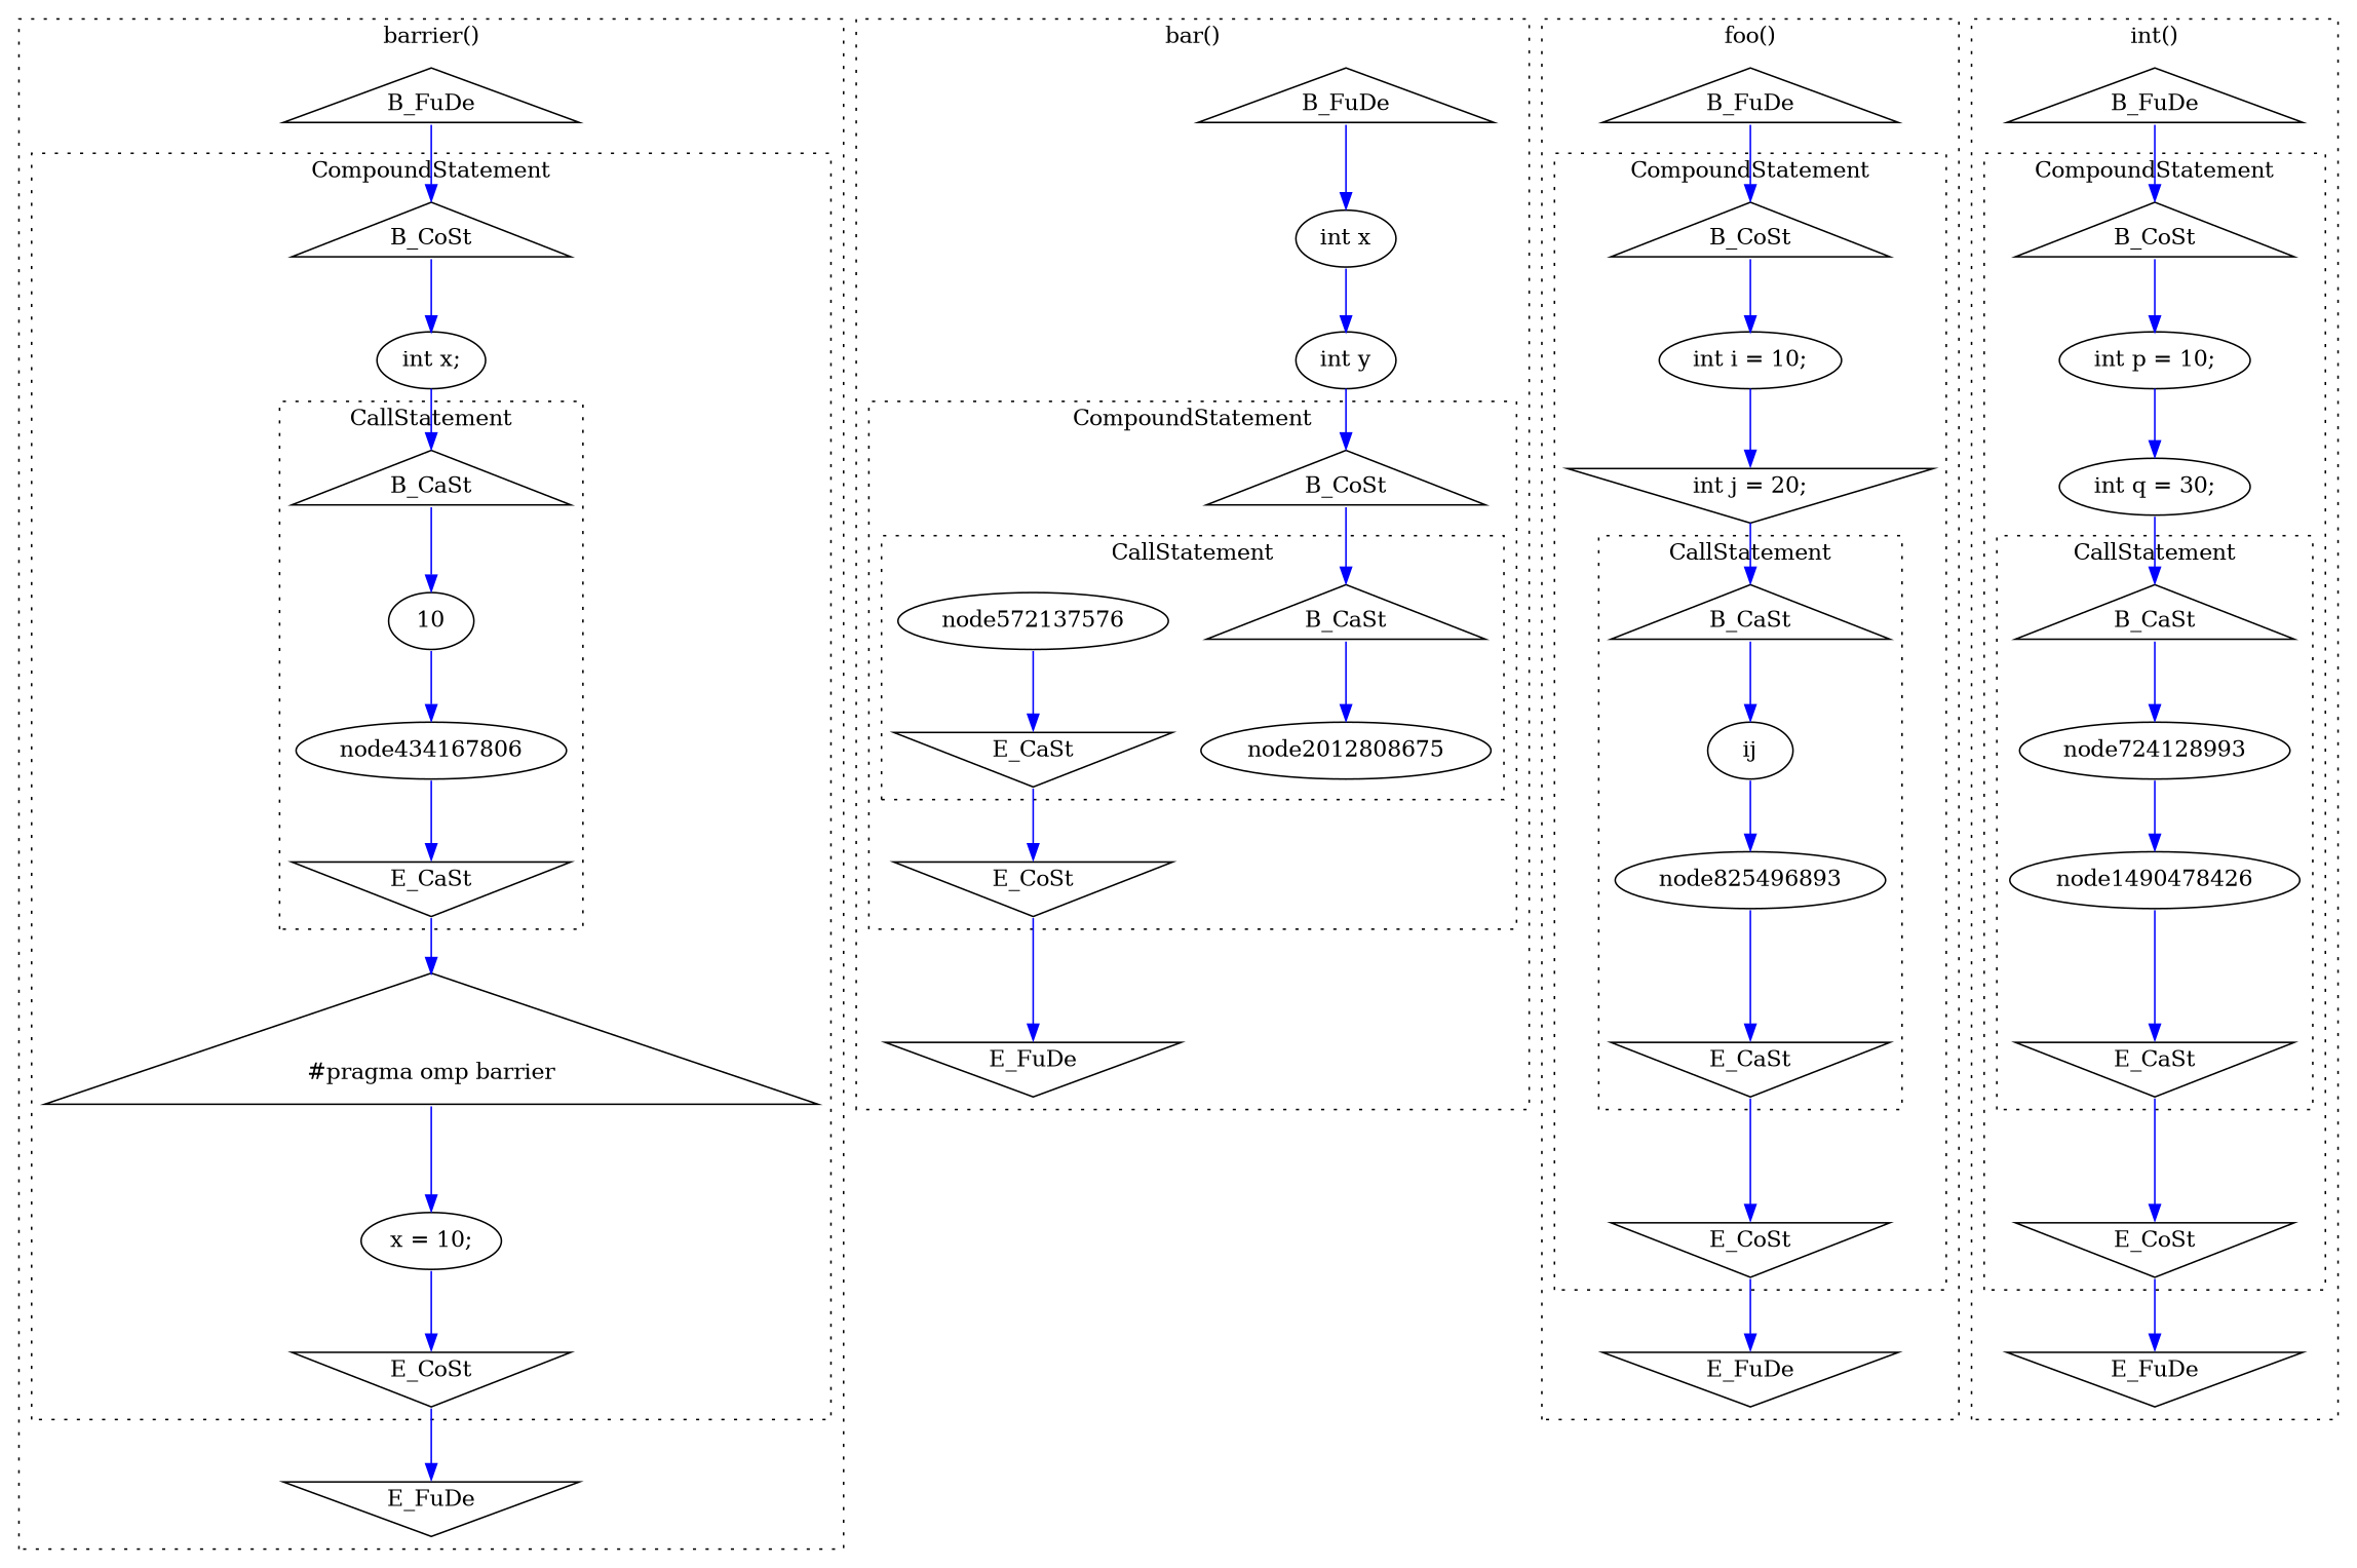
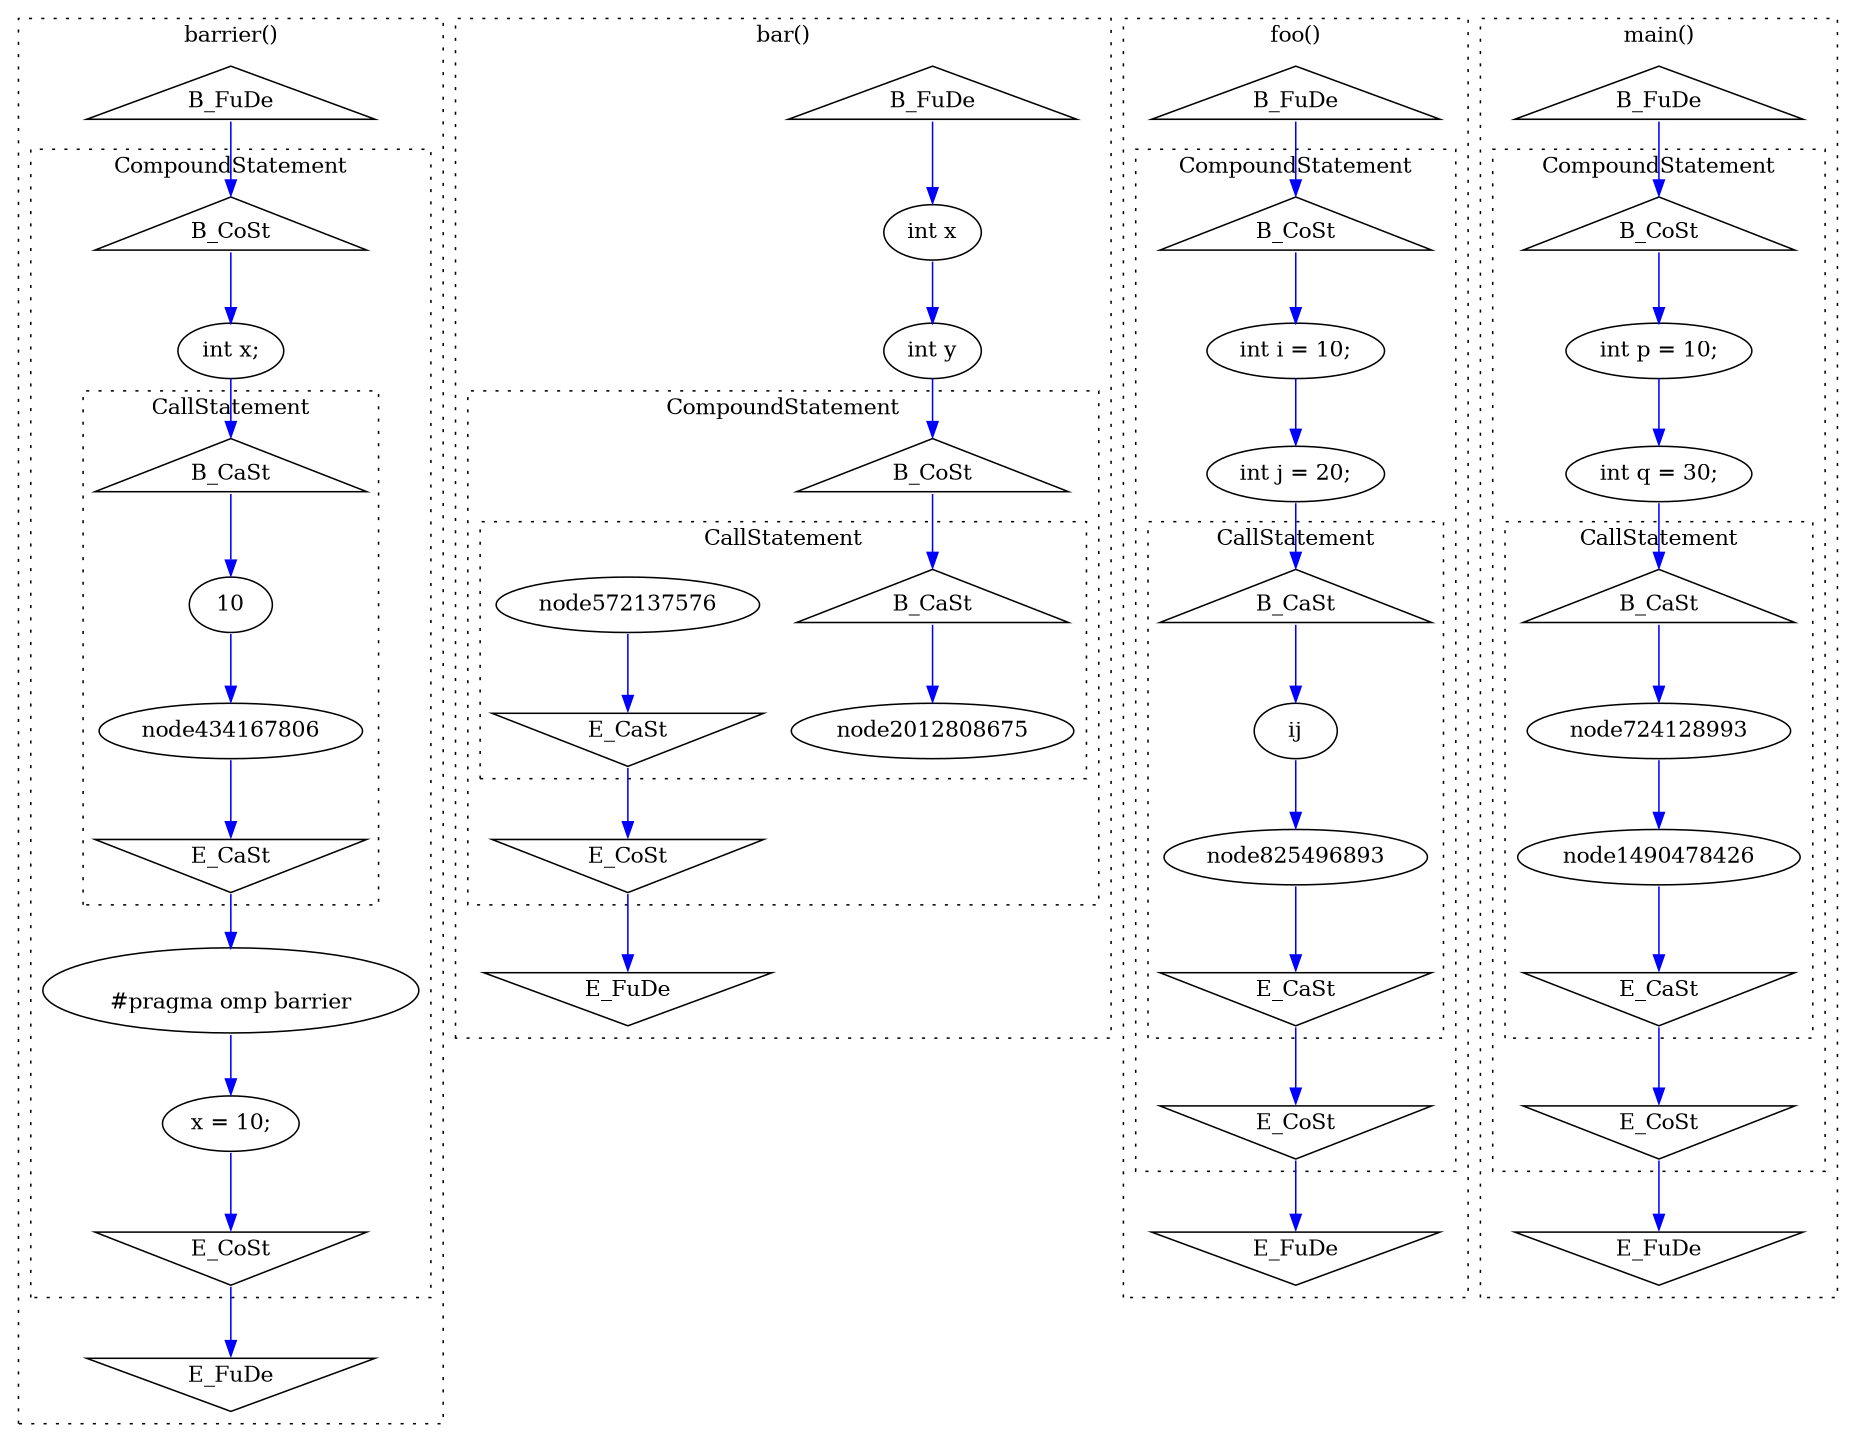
  digraph {
    compound=true
    fontname="DejaVu Serif"
    node [fontname="DejaVu Serif"]
    edge [color=blue fontname="DejaVu Serif" headport=n tailport=s weight=8]
    n1 [label=B_CaSt shape=triangle]
    n2 [label=E_CaSt shape=invtriangle]
    n3 [label=10]
    node434167806
    n5 [label=B_CoSt shape=triangle]
    n6 [label=E_CoSt shape=invtriangle]
    n7 [label="int x;"]
-   n8 [label="\n#pragma omp barrier\n" shape=triangle]
+   n8 [label="\n#pragma omp barrier\n"]
    n9 [label="x = 10;"]
    n10 [label=B_FuDe shape=triangle]
    n11 [label=E_FuDe shape=invtriangle]
    n12 [label=B_CaSt shape=triangle]
    n13 [label=E_CaSt shape=invtriangle]
    node2012808675
    node572137576
    n16 [label=B_CoSt shape=triangle]
    n17 [label=E_CoSt shape=invtriangle]
    n18 [label=B_FuDe shape=triangle]
    n19 [label=E_FuDe shape=invtriangle]
    n20 [label="int x"]
    n21 [label="int y"]
    n22 [label=B_CaSt shape=triangle]
    n23 [label=E_CaSt shape=invtriangle]
    n24 [label=ij]
    node825496893
    n26 [label=B_CoSt shape=triangle]
    n27 [label=E_CoSt shape=invtriangle]
    n28 [label="int i = 10;"]
-   n29 [label="int j = 20;" shape=invtriangle]
+   n29 [label="int j = 20;"]
    n30 [label=B_FuDe shape=triangle]
    n31 [label=E_FuDe shape=invtriangle]
    n32 [label=B_CaSt shape=triangle]
    n33 [label=E_CaSt shape=invtriangle]
    node724128993
    node1490478426
    n36 [label=B_CoSt shape=triangle]
    n37 [label=E_CoSt shape=invtriangle]
    n38 [label="int p = 10;"]
    n39 [label="int q = 30;"]
    n40 [label=B_FuDe shape=triangle]
    n41 [label=E_FuDe shape=invtriangle]
    subgraph cluster_1 {
      label="barrier()"
      style=dotted
      n10
      n11
      subgraph cluster_2 {
        label=CompoundStatement
        style=dotted
        n5
        n6
        n7
        n8
        n9
        subgraph cluster_3 {
          label=CallStatement
          style=dotted
          n1
          n2
          n3
          node434167806
        }
      }
    }
    subgraph cluster_4 {
      label="bar()"
      style=dotted
      n18
      n19
      n20
      n21
      subgraph cluster_5 {
        label=CompoundStatement
        style=dotted
        n16
        n17
        subgraph cluster_6 {
          label=CallStatement
          style=dotted
          n12
          n13
          node2012808675
          node572137576
        }
      }
    }
    subgraph cluster_7 {
      label="foo()"
      style=dotted
      n30
      n31
      subgraph cluster_8 {
        label=CompoundStatement
        style=dotted
        n26
        n27
        n28
        n29
        subgraph cluster_9 {
          label=CallStatement
          style=dotted
          n22
          n23
          n24
          node825496893
        }
      }
    }
    subgraph cluster_10 {
-     label="int()"
+     label="main()"
      style=dotted
      n40
      n41
      subgraph cluster_11 {
        label=CompoundStatement
        style=dotted
        n36
        n37
        n38
        n39
        subgraph cluster_12 {
          label=CallStatement
          style=dotted
          n32
          n33
          node724128993
          node1490478426
        }
      }
    }
    n1 -> n3
    n2 -> n8
    n3 -> node434167806
    node434167806 -> n2
    n5 -> n7
    n6 -> n11
    n7 -> n1
    n8 -> n9
    n9 -> n6
    n10 -> n5
    n12 -> node2012808675
    n13 -> n17
    node572137576 -> n13
    n16 -> n12
    n17 -> n19
    n18 -> n20
    n20 -> n21
    n21 -> n16
    n22 -> n24
    n23 -> n27
    n24 -> node825496893
    node825496893 -> n23
    n26 -> n28
    n27 -> n31
    n28 -> n29
    n29 -> n22
    n30 -> n26
    n32 -> node724128993
    n33 -> n37
    node724128993 -> node1490478426
    node1490478426 -> n33
    n36 -> n38
    n37 -> n41
    n38 -> n39
    n39 -> n32
    n40 -> n36
  }
